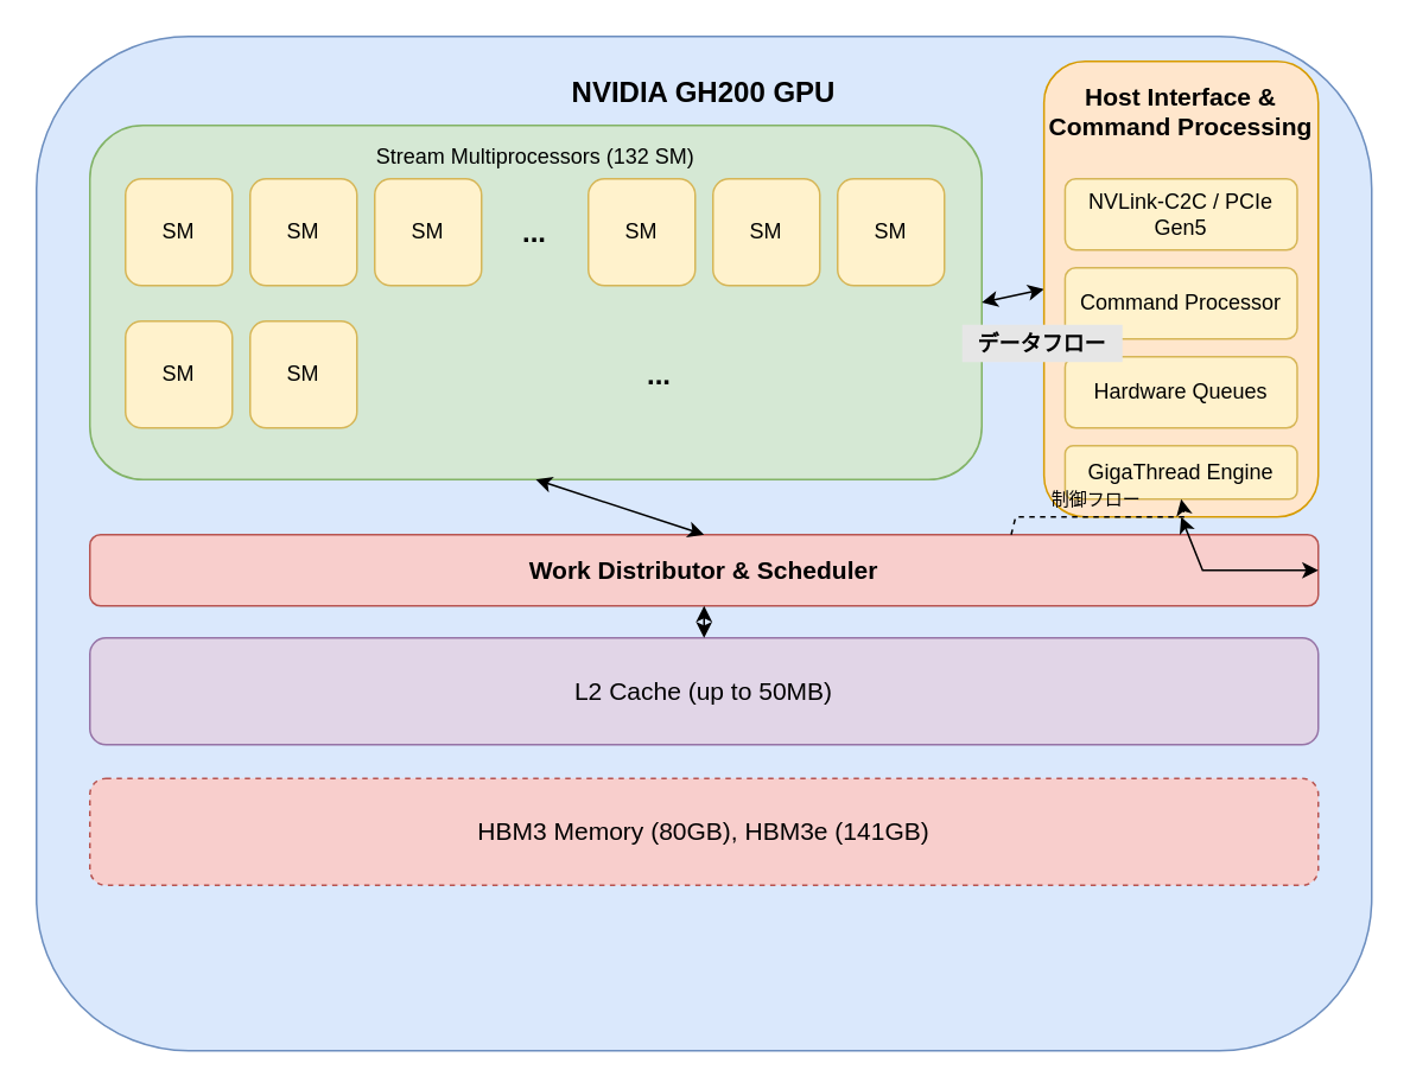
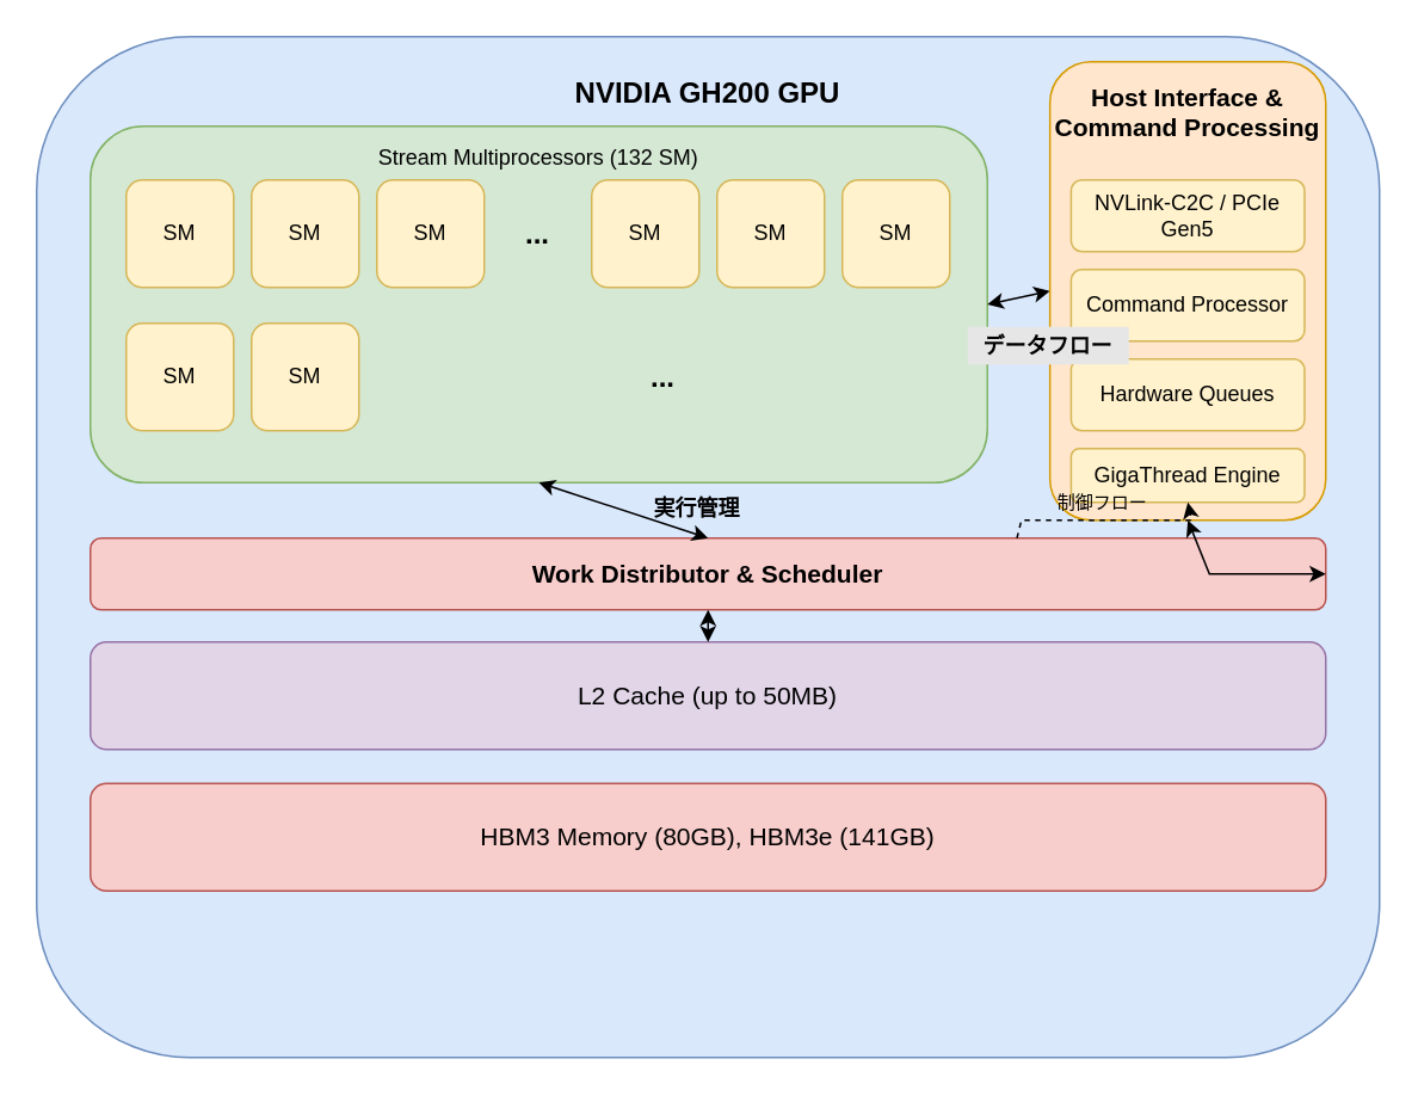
  <mxCell id="0" />
  <mxCell id="1" parent="0" />
  <mxCell id="2" value="NVIDIA GH200 GPU" style="rounded=1;whiteSpace=wrap;html=1;fillColor=#dae8fc;strokeColor=#6c8ebf;fontSize=16;fontStyle=1;verticalAlign=top;spacingTop=15;shadow=0;glass=0;" parent="1" vertex="1"><mxGeometry x="20" y="20" width="750" height="570" as="geometry" /></mxCell>
  <mxCell id="3" value="Stream Multiprocessors (132 SM)" style="rounded=1;whiteSpace=wrap;html=1;fillColor=#d5e8d4;strokeColor=#82b366;fontSize:14;verticalAlign=top;align=center;spacingTop=4;" parent="1" vertex="1"><mxGeometry x="50" y="70" width="501" height="199" as="geometry" /></mxCell>
  <mxCell id="4" value="SM" style="rounded=1;whiteSpace=wrap;html=1;fillColor=#fff2cc;strokeColor=#d6b656;fontSize=12;" parent="1" vertex="1"><mxGeometry x="70" y="100" width="60" height="60" as="geometry" /></mxCell>
  <mxCell id="5" value="SM" style="rounded=1;whiteSpace=wrap;html=1;fillColor=#fff2cc;strokeColor=#d6b656;fontSize=12;" parent="1" vertex="1"><mxGeometry x="140" y="100" width="60" height="60" as="geometry" /></mxCell>
  <mxCell id="6" value="SM" style="rounded=1;whiteSpace=wrap;html=1;fillColor=#fff2cc;strokeColor=#d6b656;fontSize=12;" parent="1" vertex="1"><mxGeometry x="210" y="100" width="60" height="60" as="geometry" /></mxCell>
  <mxCell id="7" value="..." style="text;html=1;strokeColor=none;fillColor=none;align=center;verticalAlign=middle;whiteSpace=wrap;rounded=0;fontSize=16;fontStyle=1" parent="1" vertex="1"><mxGeometry x="280" y="115" width="40" height="30" as="geometry" /></mxCell>
  <mxCell id="8" value="SM" style="rounded=1;whiteSpace=wrap;html=1;fillColor=#fff2cc;strokeColor=#d6b656;fontSize=12;" parent="1" vertex="1"><mxGeometry x="330" y="100" width="60" height="60" as="geometry" /></mxCell>
  <mxCell id="9" value="SM" style="rounded=1;whiteSpace=wrap;html=1;fillColor=#fff2cc;strokeColor=#d6b656;fontSize=12;" parent="1" vertex="1"><mxGeometry x="400" y="100" width="60" height="60" as="geometry" /></mxCell>
  <mxCell id="10" value="SM" style="rounded=1;whiteSpace=wrap;html=1;fillColor=#fff2cc;strokeColor=#d6b656;fontSize=12;" parent="1" vertex="1"><mxGeometry x="470" y="100" width="60" height="60" as="geometry" /></mxCell>
  <mxCell id="11" value="SM" style="rounded=1;whiteSpace=wrap;html=1;fillColor=#fff2cc;strokeColor=#d6b656;fontSize=12;" parent="1" vertex="1"><mxGeometry x="70" y="180" width="60" height="60" as="geometry" /></mxCell>
  <mxCell id="12" value="SM" style="rounded=1;whiteSpace=wrap;html=1;fillColor=#fff2cc;strokeColor=#d6b656;fontSize=12;" parent="1" vertex="1"><mxGeometry x="140" y="180" width="60" height="60" as="geometry" /></mxCell>
  <mxCell id="13" value="..." style="text;html=1;strokeColor=none;fillColor=none;align=center;verticalAlign=middle;whiteSpace=wrap;rounded=0;fontSize=16;fontStyle=1" parent="1" vertex="1"><mxGeometry x="210" y="195" width="320" height="30" as="geometry" /></mxCell>
  <mxCell id="14" value="Work Distributor &amp; Scheduler" style="rounded=1;whiteSpace=wrap;html=1;fillColor=#f8cecc;strokeColor=#b85450;fontSize=14;fontStyle=1;verticalAlign=middle;" parent="1" vertex="1"><mxGeometry x="50" y="300" width="690" height="40" as="geometry" /></mxCell>
  <mxCell id="15" value="L2 Cache (up to 50MB)" style="rounded=1;whiteSpace=wrap;html=1;fillColor=#e1d5e7;strokeColor=#9673a6;fontSize=14;" parent="1" vertex="1"><mxGeometry x="50" y="358" width="690" height="60" as="geometry" /></mxCell>
- <mxCell id="16" value="HBM3 Memory (80GB), HBM3e (141GB)" style="rounded=1;whiteSpace=wrap;html=1;fillColor=#f8cecc;strokeColor=#b85450;fontSize=14;dashed=1;" parent="1" vertex="1"><mxGeometry x="50" y="437" width="690" height="60" as="geometry" /></mxCell>
+ <mxCell id="16" value="HBM3 Memory (80GB), HBM3e (141GB)" style="rounded=1;whiteSpace=wrap;html=1;fillColor=#f8cecc;strokeColor=#b85450;fontSize=14;" parent="1" vertex="1"><mxGeometry x="50" y="437" width="690" height="60" as="geometry" /></mxCell>
  <mxCell id="17" value="" style="endArrow=classic;startArrow=classic;html=1;rounded=0;exitX=0.5;exitY=0;exitDx=0;exitDy=0;entryX=0.5;entryY=1;entryDx=0;entryDy=0;" parent="1" source="14" target="3" edge="1"><mxGeometry width="50" height="50" relative="1" as="geometry"><mxPoint x="395" y="310" as="sourcePoint" /><mxPoint x="320" y="290" as="targetPoint" /></mxGeometry></mxCell>
  <mxCell id="18" value="" style="endArrow=classic;startArrow=classic;html=1;rounded=0;exitX=0.5;exitY=0;exitDx=0;exitDy=0;entryX=0.5;entryY=1;entryDx=0;entryDy=0;" parent="1" source="15" target="14" edge="1"><mxGeometry width="50" height="50" relative="1" as="geometry"><mxPoint x="370" y="400" as="sourcePoint" /><mxPoint x="420" y="350" as="targetPoint" /></mxGeometry></mxCell>
  <mxCell id="19" value="" style="endArrow=classic;startArrow=classic;html=1;rounded=0;exitX=1;exitY=0.5;exitDx=0;exitDy=0;entryX=0;entryY=0.5;entryDx=0;entryDy=0;" parent="1" source="3" target="23" edge="1"><mxGeometry width="50" height="50" relative="1" as="geometry"><mxPoint x="570" y="220" as="sourcePoint" /><mxPoint x="610" y="180" as="targetPoint" /></mxGeometry></mxCell>
  <mxCell id="20" value="" style="endArrow=classic;startArrow=classic;html=1;rounded=0;exitX=0.5;exitY=1;exitDx=0;exitDy=0;entryX=1;entryY=0.5;entryDx=0;entryDy=0;" parent="1" source="23" target="14" edge="1"><mxGeometry width="50" height="50" relative="1" as="geometry"><mxPoint x="370" y="400" as="sourcePoint" /><mxPoint x="420" y="350" as="targetPoint" /><Array as="points"><mxPoint x="675" y="320" /></Array></mxGeometry></mxCell>
+ <mxCell id="21" value="実行管理" style="text;html=1;strokeColor=none;fillColor=none;align=center;verticalAlign=middle;whiteSpace=wrap;rounded=0;fontSize=12;fontStyle=1" parent="1" vertex="1"><mxGeometry x="344" y="269" width="90" height="30" as="geometry" /></mxCell>
  <mxCell id="22" value="" style="group" vertex="1" connectable="0" parent="1"><mxGeometry x="580" y="34" width="160" height="256" as="geometry" /></mxCell>
  <mxCell id="23" value="Host Interface &amp; Command Processing" style="rounded=1;whiteSpace=wrap;html=1;fillColor=#ffe6cc;strokeColor=#d79b00;fontSize=14;fontStyle=1;verticalAlign=top;spacingTop=5;" parent="22" vertex="1"><mxGeometry x="5.926" width="154.074" height="256" as="geometry" /></mxCell>
  <mxCell id="24" value="NVLink-C2C / PCIe Gen5" style="rounded=1;whiteSpace=wrap;html=1;fillColor=#fff2cc;strokeColor=#d6b656;fontSize=12;" parent="22" vertex="1"><mxGeometry x="17.778" y="66" width="130.37" height="40" as="geometry" /></mxCell>
  <mxCell id="25" value="Command Processor" style="rounded=1;whiteSpace=wrap;html=1;fillColor=#fff2cc;strokeColor=#d6b656;fontSize=12;" parent="22" vertex="1"><mxGeometry x="17.778" y="116" width="130.37" height="40" as="geometry" /></mxCell>
  <mxCell id="26" value="Hardware Queues" style="rounded=1;whiteSpace=wrap;html=1;fillColor=#fff2cc;strokeColor=#d6b656;fontSize=12;" parent="22" vertex="1"><mxGeometry x="17.778" y="166" width="130.37" height="40" as="geometry" /></mxCell>
  <mxCell id="27" value="GigaThread Engine" style="rounded=1;whiteSpace=wrap;html=1;fillColor=#fff2cc;strokeColor=#d6b656;fontSize=12;" parent="22" vertex="1"><mxGeometry x="17.778" y="216" width="130.37" height="30" as="geometry" /></mxCell>
  <mxCell id="28" value="制御フロー" style="text;html=1;strokeColor=none;fillColor=none;align=center;verticalAlign=middle;whiteSpace=wrap;rounded=0;fontSize=10;" parent="22" vertex="1"><mxGeometry y="236" width="71.111" height="20" as="geometry" /></mxCell>
  <mxCell id="29" value="" style="endArrow=classic;html=1;rounded=0;dashed=1;entryX=0.5;entryY=1;entryDx=0;entryDy=0;exitX=0.75;exitY=0;exitDx=0;exitDy=0;" parent="1" source="14" target="27" edge="1"><mxGeometry width="50" height="50" relative="1" as="geometry"><mxPoint x="370" y="400" as="sourcePoint" /><mxPoint x="420" y="350" as="targetPoint" /><Array as="points"><mxPoint x="570" y="290" /><mxPoint x="665" y="290" /></Array></mxGeometry></mxCell>
  <mxCell id="30" value="データフロー" style="text;html=1;strokeColor=none;fillColor=#E6E6E6;align=center;verticalAlign=middle;whiteSpace=wrap;rounded=0;fontSize=12;fontStyle=1" parent="1" vertex="1"><mxGeometry x="540" y="182" width="90" height="21" as="geometry" /></mxCell>
